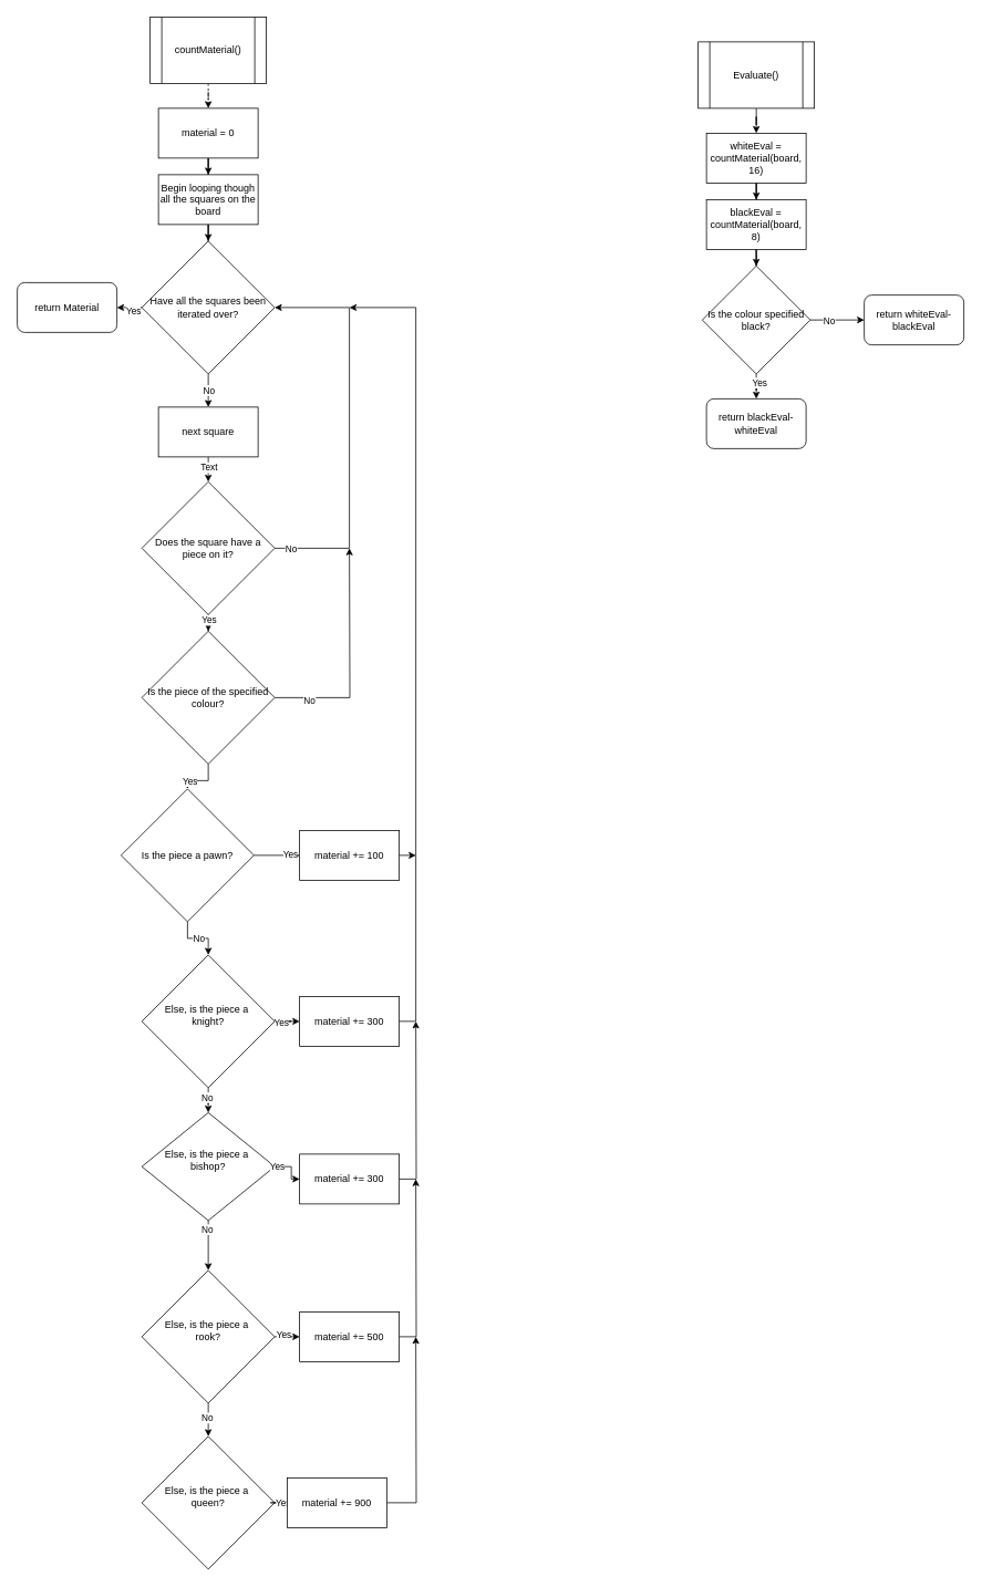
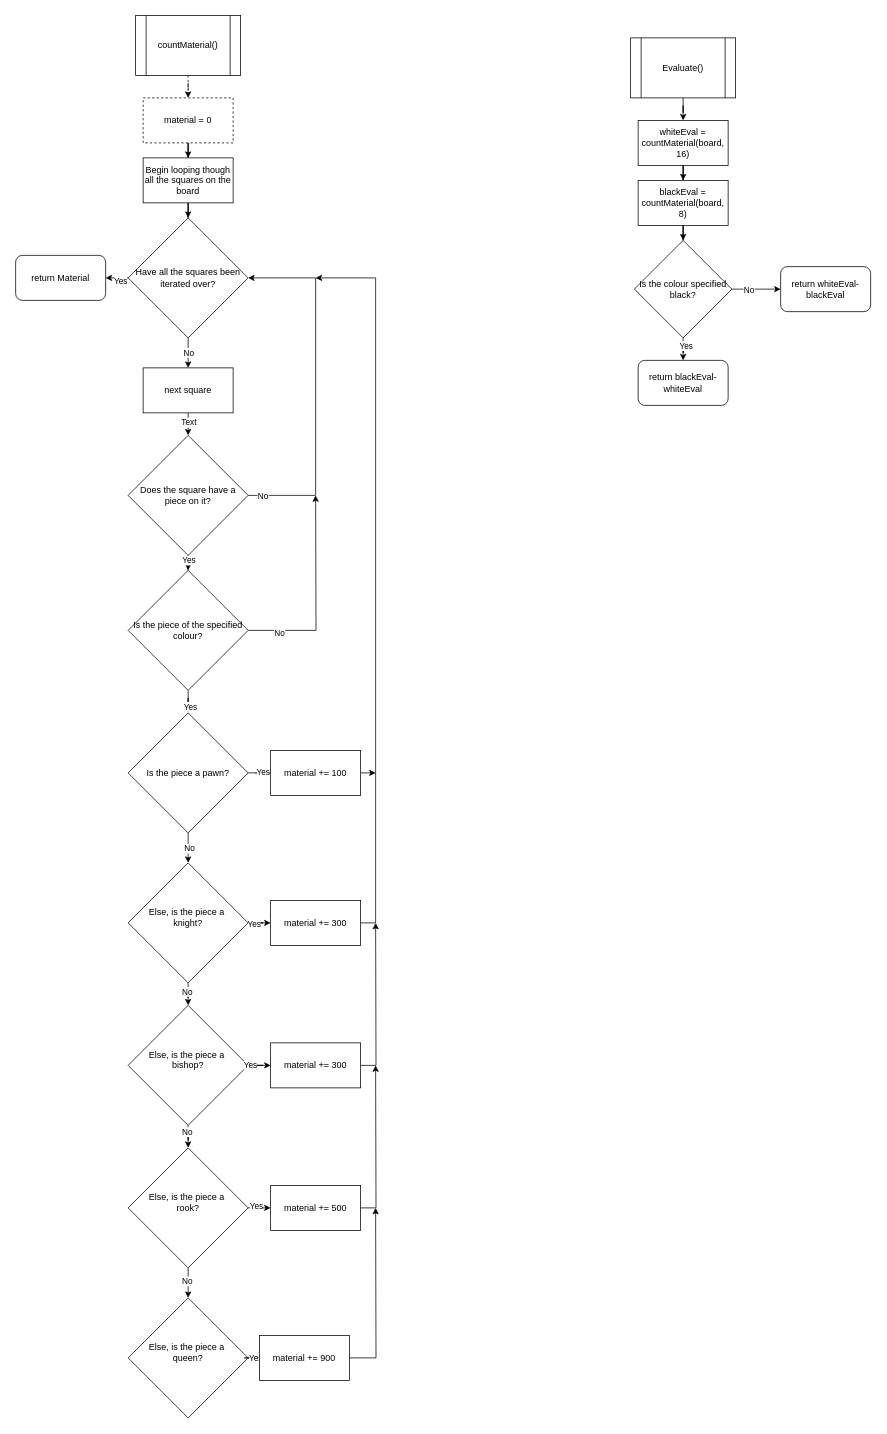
  <mxCell id="0" />
  <mxCell id="1" parent="0" />
  <mxCell id="2" style="edgeStyle=orthogonalEdgeStyle;rounded=0;orthogonalLoop=1;jettySize=auto;html=1;exitX=0.5;exitY=1;exitDx=0;exitDy=0;dashed=1;" edge="1" parent="1" source="3" target="5"><mxGeometry relative="1" as="geometry" /></mxCell>
  <mxCell id="3" value="countMaterial()" style="shape=process;whiteSpace=wrap;html=1;backgroundOutline=1;" vertex="1" parent="1"><mxGeometry x="180" y="20" width="140" height="80" as="geometry" /></mxCell>
  <mxCell id="4" style="edgeStyle=orthogonalEdgeStyle;rounded=0;orthogonalLoop=1;jettySize=auto;html=1;exitX=0.5;exitY=1;exitDx=0;exitDy=0;" edge="1" parent="1" source="5" target="7"><mxGeometry relative="1" as="geometry" /></mxCell>
- <mxCell id="5" value="material = 0" style="rounded=0;whiteSpace=wrap;html=1;" vertex="1" parent="1"><mxGeometry x="190" y="130" width="120" height="60" as="geometry" /></mxCell>
+ <mxCell id="5" value="material = 0" style="rounded=0;whiteSpace=wrap;html=1;dashed=1;" vertex="1" parent="1"><mxGeometry x="190" y="130" width="120" height="60" as="geometry" /></mxCell>
  <mxCell id="6" style="edgeStyle=orthogonalEdgeStyle;rounded=0;orthogonalLoop=1;jettySize=auto;html=1;exitX=0.5;exitY=1;exitDx=0;exitDy=0;" edge="1" parent="1" source="7" target="45"><mxGeometry relative="1" as="geometry" /></mxCell>
  <mxCell id="7" value="Begin looping though all the squares on the board" style="rounded=0;whiteSpace=wrap;html=1;" vertex="1" parent="1"><mxGeometry x="190" y="210" width="120" height="60" as="geometry" /></mxCell>
  <mxCell id="8" style="edgeStyle=orthogonalEdgeStyle;rounded=0;orthogonalLoop=1;jettySize=auto;html=1;exitX=0.5;exitY=1;exitDx=0;exitDy=0;entryX=0.5;entryY=0;entryDx=0;entryDy=0;" edge="1" parent="1" source="10" target="15"><mxGeometry relative="1" as="geometry" /></mxCell>
  <mxCell id="9" value="Text" style="edgeLabel;html=1;align=center;verticalAlign=middle;resizable=0;points=[];" vertex="1" connectable="0" parent="8"><mxGeometry x="-0.2" relative="1" as="geometry"><mxPoint as="offset" /></mxGeometry></mxCell>
  <mxCell id="10" value="next square" style="rounded=0;whiteSpace=wrap;html=1;" vertex="1" parent="1"><mxGeometry x="190" y="490" width="120" height="60" as="geometry" /></mxCell>
  <mxCell id="11" style="edgeStyle=orthogonalEdgeStyle;rounded=0;orthogonalLoop=1;jettySize=auto;html=1;exitX=1;exitY=0.5;exitDx=0;exitDy=0;entryX=1;entryY=0.5;entryDx=0;entryDy=0;" edge="1" parent="1" source="15" target="45"><mxGeometry relative="1" as="geometry"><Array as="points"><mxPoint x="420" y="660" /><mxPoint x="420" y="370" /></Array></mxGeometry></mxCell>
  <mxCell id="12" value="No" style="edgeLabel;html=1;align=center;verticalAlign=middle;resizable=0;points=[];" vertex="1" connectable="0" parent="11"><mxGeometry x="-0.92" relative="1" as="geometry"><mxPoint as="offset" /></mxGeometry></mxCell>
  <mxCell id="13" style="edgeStyle=orthogonalEdgeStyle;rounded=0;orthogonalLoop=1;jettySize=auto;html=1;exitX=0.5;exitY=1;exitDx=0;exitDy=0;dashed=1;" edge="1" parent="1" source="15" target="20"><mxGeometry relative="1" as="geometry" /></mxCell>
  <mxCell id="14" value="Yes" style="edgeLabel;html=1;align=center;verticalAlign=middle;resizable=0;points=[];" vertex="1" connectable="0" parent="13"><mxGeometry x="0.533" relative="1" as="geometry"><mxPoint as="offset" /></mxGeometry></mxCell>
  <mxCell id="15" value="Does the square have a piece on it?" style="rhombus;whiteSpace=wrap;html=1;" vertex="1" parent="1"><mxGeometry x="170" y="580" width="160" height="160" as="geometry" /></mxCell>
  <mxCell id="16" style="edgeStyle=orthogonalEdgeStyle;rounded=0;orthogonalLoop=1;jettySize=auto;html=1;exitX=0.5;exitY=1;exitDx=0;exitDy=0;" edge="1" parent="1" source="20" target="25"><mxGeometry relative="1" as="geometry" /></mxCell>
  <mxCell id="17" value="Yes" style="edgeLabel;html=1;align=center;verticalAlign=middle;resizable=0;points=[];" vertex="1" connectable="0" parent="16"><mxGeometry x="0.633" y="2" relative="1" as="geometry"><mxPoint as="offset" /></mxGeometry></mxCell>
  <mxCell id="18" style="edgeStyle=orthogonalEdgeStyle;rounded=0;orthogonalLoop=1;jettySize=auto;html=1;exitX=1;exitY=0.5;exitDx=0;exitDy=0;" edge="1" parent="1" source="20"><mxGeometry relative="1" as="geometry"><mxPoint x="420" y="660" as="targetPoint" /></mxGeometry></mxCell>
  <mxCell id="19" value="No" style="edgeLabel;html=1;align=center;verticalAlign=middle;resizable=0;points=[];" vertex="1" connectable="0" parent="18"><mxGeometry x="-0.697" y="-3" relative="1" as="geometry"><mxPoint as="offset" /></mxGeometry></mxCell>
  <mxCell id="20" value="Is the piece of the specified colour?" style="rhombus;whiteSpace=wrap;html=1;" vertex="1" parent="1"><mxGeometry x="170" y="760" width="160" height="160" as="geometry" /></mxCell>
  <mxCell id="21" style="edgeStyle=orthogonalEdgeStyle;rounded=0;orthogonalLoop=1;jettySize=auto;html=1;exitX=0.5;exitY=1;exitDx=0;exitDy=0;" edge="1" parent="1" source="25" target="30"><mxGeometry relative="1" as="geometry" /></mxCell>
  <mxCell id="22" value="No" style="edgeLabel;html=1;align=center;verticalAlign=middle;resizable=0;points=[];" vertex="1" connectable="0" parent="21"><mxGeometry y="1" relative="1" as="geometry"><mxPoint as="offset" /></mxGeometry></mxCell>
  <mxCell id="23" style="edgeStyle=orthogonalEdgeStyle;rounded=0;orthogonalLoop=1;jettySize=auto;html=1;exitX=1;exitY=0.5;exitDx=0;exitDy=0;" edge="1" parent="1" source="25" target="47"><mxGeometry relative="1" as="geometry"><mxPoint x="370" y="1030" as="targetPoint" /></mxGeometry></mxCell>
  <mxCell id="24" value="Yes" style="edgeLabel;html=1;align=center;verticalAlign=middle;resizable=0;points=[];" vertex="1" connectable="0" parent="23"><mxGeometry x="0.567" y="2" relative="1" as="geometry"><mxPoint as="offset" /></mxGeometry></mxCell>
- <mxCell id="25" value="Is the piece a pawn?" style="rhombus;whiteSpace=wrap;html=1;" vertex="1" parent="1"><mxGeometry x="145" y="950" width="160" height="160" as="geometry" /></mxCell>
+ <mxCell id="25" value="Is the piece a pawn?" style="rhombus;whiteSpace=wrap;html=1;" vertex="1" parent="1"><mxGeometry x="170" y="950" width="160" height="160" as="geometry" /></mxCell>
  <mxCell id="26" style="edgeStyle=orthogonalEdgeStyle;rounded=0;orthogonalLoop=1;jettySize=auto;html=1;exitX=0.5;exitY=1;exitDx=0;exitDy=0;" edge="1" parent="1" source="30" target="34"><mxGeometry relative="1" as="geometry" /></mxCell>
  <mxCell id="27" value="No" style="edgeLabel;html=1;align=center;verticalAlign=middle;resizable=0;points=[];" vertex="1" connectable="0" parent="26"><mxGeometry x="-0.575" y="-2" relative="1" as="geometry"><mxPoint as="offset" /></mxGeometry></mxCell>
  <mxCell id="28" style="edgeStyle=orthogonalEdgeStyle;rounded=0;orthogonalLoop=1;jettySize=auto;html=1;exitX=1;exitY=0.5;exitDx=0;exitDy=0;" edge="1" parent="1" source="30" target="49"><mxGeometry relative="1" as="geometry" /></mxCell>
  <mxCell id="29" value="Yes" style="edgeLabel;html=1;align=center;verticalAlign=middle;resizable=0;points=[];" vertex="1" connectable="0" parent="28"><mxGeometry x="-0.72" y="-1" relative="1" as="geometry"><mxPoint as="offset" /></mxGeometry></mxCell>
  <mxCell id="30" value="Else, is the piece a&amp;nbsp;&lt;div&gt;knight?&lt;div&gt;&lt;br&gt;&lt;/div&gt;&lt;/div&gt;" style="rhombus;whiteSpace=wrap;html=1;" vertex="1" parent="1"><mxGeometry x="170" y="1150" width="160" height="160" as="geometry" /></mxCell>
  <mxCell id="31" style="edgeStyle=orthogonalEdgeStyle;rounded=0;orthogonalLoop=1;jettySize=auto;html=1;exitX=0.5;exitY=1;exitDx=0;exitDy=0;" edge="1" parent="1" source="34" target="38"><mxGeometry relative="1" as="geometry" /></mxCell>
  <mxCell id="32" value="No" style="edgeLabel;html=1;align=center;verticalAlign=middle;resizable=0;points=[];" vertex="1" connectable="0" parent="31"><mxGeometry x="-0.667" y="-2" relative="1" as="geometry"><mxPoint as="offset" /></mxGeometry></mxCell>
  <mxCell id="33" style="edgeStyle=orthogonalEdgeStyle;rounded=0;orthogonalLoop=1;jettySize=auto;html=1;exitX=1;exitY=0.5;exitDx=0;exitDy=0;" edge="1" parent="1" source="52"><mxGeometry relative="1" as="geometry"><mxPoint x="500" y="1230" as="targetPoint" /></mxGeometry></mxCell>
- <mxCell id="34" value="Else, is the piece a&amp;nbsp;&lt;div&gt;bishop?&lt;div&gt;&lt;br&gt;&lt;/div&gt;&lt;/div&gt;" style="rhombus;whiteSpace=wrap;html=1;" vertex="1" parent="1"><mxGeometry x="170" y="1340" width="160" height="130" as="geometry" /></mxCell>
+ <mxCell id="34" value="Else, is the piece a&amp;nbsp;&lt;div&gt;bishop?&lt;div&gt;&lt;br&gt;&lt;/div&gt;&lt;/div&gt;" style="rhombus;whiteSpace=wrap;html=1;" vertex="1" parent="1"><mxGeometry x="170" y="1340" width="160" height="160" as="geometry" /></mxCell>
  <mxCell id="35" style="edgeStyle=orthogonalEdgeStyle;rounded=0;orthogonalLoop=1;jettySize=auto;html=1;exitX=0.5;exitY=1;exitDx=0;exitDy=0;" edge="1" parent="1" source="38" target="40"><mxGeometry relative="1" as="geometry" /></mxCell>
  <mxCell id="36" value="No" style="edgeLabel;html=1;align=center;verticalAlign=middle;resizable=0;points=[];" vertex="1" connectable="0" parent="35"><mxGeometry x="-0.167" y="-2" relative="1" as="geometry"><mxPoint as="offset" /></mxGeometry></mxCell>
  <mxCell id="37" style="edgeStyle=orthogonalEdgeStyle;rounded=0;orthogonalLoop=1;jettySize=auto;html=1;exitX=1;exitY=0.5;exitDx=0;exitDy=0;" edge="1" parent="1" source="55"><mxGeometry relative="1" as="geometry"><mxPoint x="500" y="1420" as="targetPoint" /></mxGeometry></mxCell>
  <mxCell id="38" value="Else, is the piece a&amp;nbsp;&lt;div&gt;rook?&lt;div&gt;&lt;br&gt;&lt;/div&gt;&lt;/div&gt;" style="rhombus;whiteSpace=wrap;html=1;" vertex="1" parent="1"><mxGeometry x="170" y="1530" width="160" height="160" as="geometry" /></mxCell>
  <mxCell id="39" style="edgeStyle=orthogonalEdgeStyle;rounded=0;orthogonalLoop=1;jettySize=auto;html=1;exitX=1;exitY=0.5;exitDx=0;exitDy=0;" edge="1" parent="1" source="58"><mxGeometry relative="1" as="geometry"><mxPoint x="500" y="1610" as="targetPoint" /></mxGeometry></mxCell>
  <mxCell id="40" value="Else, is the piece a&amp;nbsp;&lt;div&gt;queen?&lt;div&gt;&lt;br&gt;&lt;/div&gt;&lt;/div&gt;" style="rhombus;whiteSpace=wrap;html=1;" vertex="1" parent="1"><mxGeometry x="170" y="1730" width="160" height="160" as="geometry" /></mxCell>
  <mxCell id="41" style="edgeStyle=orthogonalEdgeStyle;rounded=0;orthogonalLoop=1;jettySize=auto;html=1;exitX=0.5;exitY=1;exitDx=0;exitDy=0;entryX=0.5;entryY=0;entryDx=0;entryDy=0;" edge="1" parent="1" source="45" target="10"><mxGeometry relative="1" as="geometry" /></mxCell>
  <mxCell id="42" value="No" style="edgeLabel;html=1;align=center;verticalAlign=middle;resizable=0;points=[];" vertex="1" connectable="0" parent="41"><mxGeometry x="-0.05" relative="1" as="geometry"><mxPoint as="offset" /></mxGeometry></mxCell>
  <mxCell id="43" style="edgeStyle=orthogonalEdgeStyle;rounded=0;orthogonalLoop=1;jettySize=auto;html=1;exitX=0;exitY=0.5;exitDx=0;exitDy=0;entryX=1;entryY=0.5;entryDx=0;entryDy=0;" edge="1" parent="1" source="45" target="59"><mxGeometry relative="1" as="geometry" /></mxCell>
  <mxCell id="44" value="Yes" style="edgeLabel;html=1;align=center;verticalAlign=middle;resizable=0;points=[];" vertex="1" connectable="0" parent="43"><mxGeometry x="-0.267" y="3" relative="1" as="geometry"><mxPoint as="offset" /></mxGeometry></mxCell>
  <mxCell id="45" value="Have all the squares been iterated over?" style="rhombus;whiteSpace=wrap;html=1;" vertex="1" parent="1"><mxGeometry x="170" y="290" width="160" height="160" as="geometry" /></mxCell>
  <mxCell id="46" style="edgeStyle=orthogonalEdgeStyle;rounded=0;orthogonalLoop=1;jettySize=auto;html=1;exitX=1;exitY=0.5;exitDx=0;exitDy=0;" edge="1" parent="1" source="47"><mxGeometry relative="1" as="geometry"><mxPoint x="500" y="1030" as="targetPoint" /></mxGeometry></mxCell>
  <mxCell id="47" value="material += 100" style="rounded=0;whiteSpace=wrap;html=1;" vertex="1" parent="1"><mxGeometry x="360" y="1000" width="120" height="60" as="geometry" /></mxCell>
  <mxCell id="48" style="edgeStyle=orthogonalEdgeStyle;rounded=0;orthogonalLoop=1;jettySize=auto;html=1;exitX=1;exitY=0.5;exitDx=0;exitDy=0;" edge="1" parent="1" source="49"><mxGeometry relative="1" as="geometry"><mxPoint x="420" y="370" as="targetPoint" /><Array as="points"><mxPoint x="500" y="1230" /><mxPoint x="500" y="370" /><mxPoint x="420" y="370" /></Array></mxGeometry></mxCell>
  <mxCell id="49" value="material += 300" style="rounded=0;whiteSpace=wrap;html=1;" vertex="1" parent="1"><mxGeometry x="360" y="1200" width="120" height="60" as="geometry" /></mxCell>
  <mxCell id="50" value="" style="edgeStyle=orthogonalEdgeStyle;rounded=0;orthogonalLoop=1;jettySize=auto;html=1;exitX=1;exitY=0.5;exitDx=0;exitDy=0;" edge="1" parent="1" source="34" target="52"><mxGeometry relative="1" as="geometry"><mxPoint x="500" y="1230" as="targetPoint" /><mxPoint x="330" y="1420" as="sourcePoint" /></mxGeometry></mxCell>
  <mxCell id="51" value="Yes" style="edgeLabel;html=1;align=center;verticalAlign=middle;resizable=0;points=[];" vertex="1" connectable="0" parent="50"><mxGeometry x="-0.928" y="1" relative="1" as="geometry"><mxPoint as="offset" /></mxGeometry></mxCell>
  <mxCell id="52" value="material += 300" style="rounded=0;whiteSpace=wrap;html=1;" vertex="1" parent="1"><mxGeometry x="360" y="1390" width="120" height="60" as="geometry" /></mxCell>
  <mxCell id="53" value="" style="edgeStyle=orthogonalEdgeStyle;rounded=0;orthogonalLoop=1;jettySize=auto;html=1;exitX=1;exitY=0.5;exitDx=0;exitDy=0;" edge="1" parent="1" source="38" target="55"><mxGeometry relative="1" as="geometry"><mxPoint x="500" y="1420" as="targetPoint" /><mxPoint x="330" y="1610" as="sourcePoint" /></mxGeometry></mxCell>
  <mxCell id="54" value="Yes" style="edgeLabel;html=1;align=center;verticalAlign=middle;resizable=0;points=[];" vertex="1" connectable="0" parent="53"><mxGeometry x="0.2" y="3" relative="1" as="geometry"><mxPoint as="offset" /></mxGeometry></mxCell>
  <mxCell id="55" value="material += 500" style="rounded=0;whiteSpace=wrap;html=1;" vertex="1" parent="1"><mxGeometry x="360" y="1580" width="120" height="60" as="geometry" /></mxCell>
  <mxCell id="56" value="" style="edgeStyle=orthogonalEdgeStyle;rounded=0;orthogonalLoop=1;jettySize=auto;html=1;exitX=1;exitY=0.5;exitDx=0;exitDy=0;" edge="1" parent="1" source="40" target="58"><mxGeometry relative="1" as="geometry"><mxPoint x="500" y="1610" as="targetPoint" /><mxPoint x="330" y="1810" as="sourcePoint" /></mxGeometry></mxCell>
  <mxCell id="57" value="Yes" style="edgeLabel;html=1;align=center;verticalAlign=middle;resizable=0;points=[];" vertex="1" connectable="0" parent="56"><mxGeometry x="-0.72" relative="1" as="geometry"><mxPoint as="offset" /></mxGeometry></mxCell>
  <mxCell id="58" value="material += 900" style="rounded=0;whiteSpace=wrap;html=1;" vertex="1" parent="1"><mxGeometry x="345" y="1780" width="120" height="60" as="geometry" /></mxCell>
  <mxCell id="59" value="return Material" style="rounded=1;whiteSpace=wrap;html=1;" vertex="1" parent="1"><mxGeometry x="20" y="340" width="120" height="60" as="geometry" /></mxCell>
  <mxCell id="60" style="edgeStyle=orthogonalEdgeStyle;rounded=0;orthogonalLoop=1;jettySize=auto;html=1;exitX=0.5;exitY=1;exitDx=0;exitDy=0;" edge="1" parent="1" source="61" target="63"><mxGeometry relative="1" as="geometry"><mxPoint x="910" y="160" as="targetPoint" /></mxGeometry></mxCell>
  <mxCell id="61" value="Evaluate()" style="shape=process;whiteSpace=wrap;html=1;backgroundOutline=1;" vertex="1" parent="1"><mxGeometry x="840" y="50" width="140" height="80" as="geometry" /></mxCell>
  <mxCell id="62" style="edgeStyle=orthogonalEdgeStyle;rounded=0;orthogonalLoop=1;jettySize=auto;html=1;exitX=0.5;exitY=1;exitDx=0;exitDy=0;" edge="1" parent="1" source="63" target="65"><mxGeometry relative="1" as="geometry" /></mxCell>
  <mxCell id="63" value="whiteEval = countMaterial(board, 16)" style="rounded=0;whiteSpace=wrap;html=1;" vertex="1" parent="1"><mxGeometry x="850" y="160" width="120" height="60" as="geometry" /></mxCell>
  <mxCell id="64" style="edgeStyle=orthogonalEdgeStyle;rounded=0;orthogonalLoop=1;jettySize=auto;html=1;exitX=0.5;exitY=1;exitDx=0;exitDy=0;" edge="1" parent="1" source="65" target="70"><mxGeometry relative="1" as="geometry" /></mxCell>
  <mxCell id="65" value="blackEval = countMaterial(board, 8)" style="rounded=0;whiteSpace=wrap;html=1;" vertex="1" parent="1"><mxGeometry x="850" y="240" width="120" height="60" as="geometry" /></mxCell>
  <mxCell id="66" style="edgeStyle=orthogonalEdgeStyle;rounded=0;orthogonalLoop=1;jettySize=auto;html=1;exitX=0.5;exitY=1;exitDx=0;exitDy=0;" edge="1" parent="1" source="70" target="71"><mxGeometry relative="1" as="geometry" /></mxCell>
  <mxCell id="67" value="Yes" style="edgeLabel;html=1;align=center;verticalAlign=middle;resizable=0;points=[];" vertex="1" connectable="0" parent="66"><mxGeometry x="0.2" y="3" relative="1" as="geometry"><mxPoint as="offset" /></mxGeometry></mxCell>
  <mxCell id="68" style="edgeStyle=orthogonalEdgeStyle;rounded=0;orthogonalLoop=1;jettySize=auto;html=1;exitX=1;exitY=0.5;exitDx=0;exitDy=0;" edge="1" parent="1" source="70"><mxGeometry relative="1" as="geometry"><mxPoint x="1040" y="385" as="targetPoint" /></mxGeometry></mxCell>
  <mxCell id="69" value="No" style="edgeLabel;html=1;align=center;verticalAlign=middle;resizable=0;points=[];" vertex="1" connectable="0" parent="68"><mxGeometry x="-0.328" y="-1" relative="1" as="geometry"><mxPoint as="offset" /></mxGeometry></mxCell>
  <mxCell id="70" value="Is the colour specified black?" style="rhombus;whiteSpace=wrap;html=1;" vertex="1" parent="1"><mxGeometry x="845" y="320" width="130" height="130" as="geometry" /></mxCell>
  <mxCell id="71" value="return blackEval-whiteEval" style="rounded=1;whiteSpace=wrap;html=1;" vertex="1" parent="1"><mxGeometry x="850" y="480" width="120" height="60" as="geometry" /></mxCell>
  <mxCell id="72" value="return whiteEval-blackEval" style="rounded=1;whiteSpace=wrap;html=1;" vertex="1" parent="1"><mxGeometry x="1040" y="355" width="120" height="60" as="geometry" /></mxCell>
